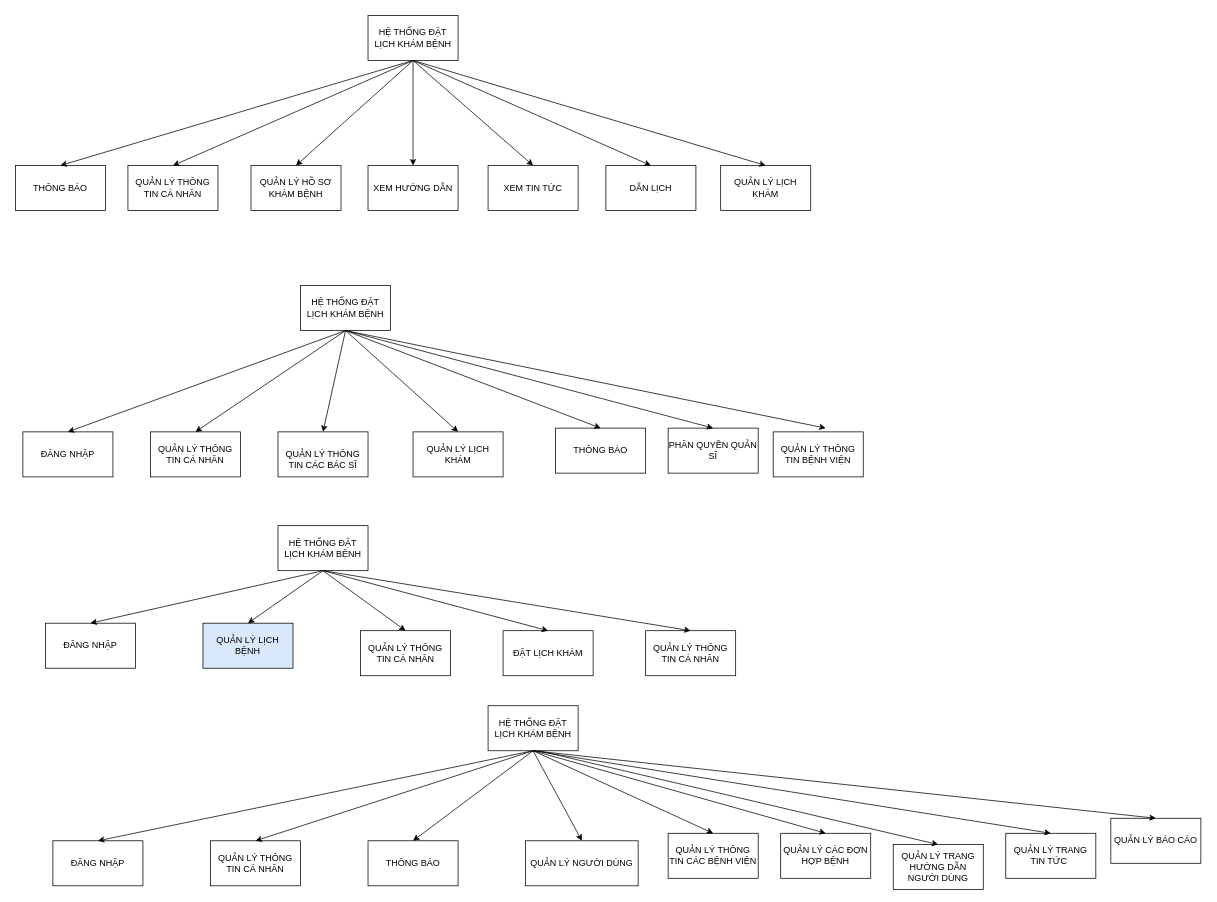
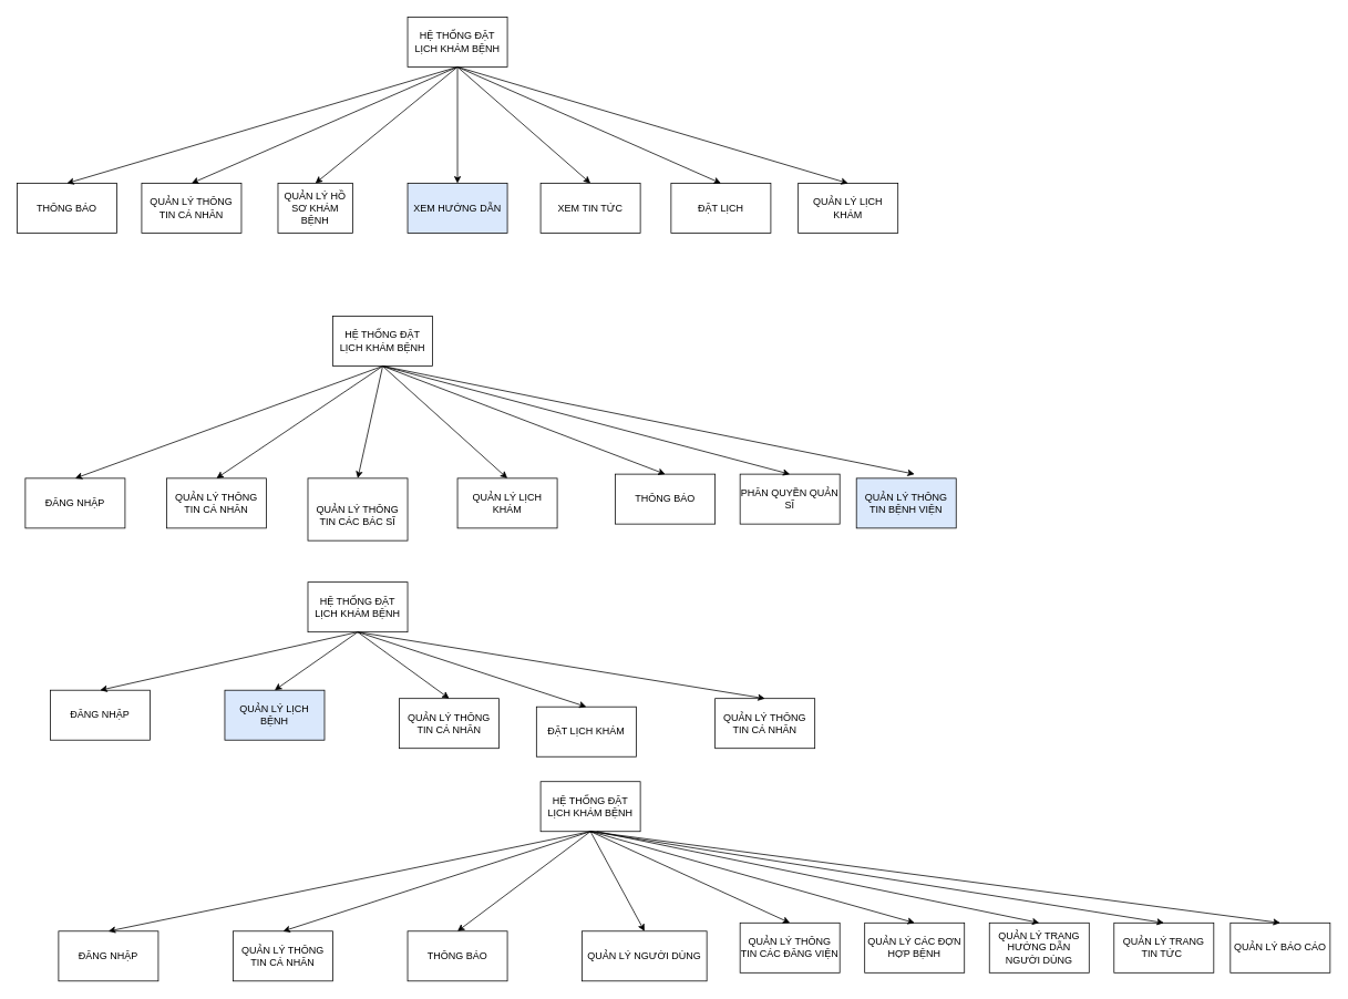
  <mxCell id="0" />
  <mxCell id="1" parent="0" />
  <mxCell id="2" value="HỆ THỐNG ĐẶT LỊCH KHÁM BỆNH" style="rounded=0;whiteSpace=wrap;html=1;" vertex="1" parent="1"><mxGeometry x="490" y="20" width="120" height="60" as="geometry" /></mxCell>
  <mxCell id="3" value="QUẢN LÝ THÔNG TIN CÁ NHÂN" style="rounded=0;whiteSpace=wrap;html=1;" vertex="1" parent="1"><mxGeometry x="170" y="220" width="120" height="60" as="geometry" /></mxCell>
- <mxCell id="4" value="QUẢN LÝ HỒ SƠ KHÁM BỆNH" style="rounded=0;whiteSpace=wrap;html=1;" vertex="1" parent="1"><mxGeometry x="334" y="220" width="120" height="60" as="geometry" /></mxCell>
+ <mxCell id="4" value="QUẢN LÝ HỒ SƠ KHÁM BỆNH" style="rounded=0;whiteSpace=wrap;html=1;" vertex="1" parent="1"><mxGeometry x="334" y="220" width="90" height="60" as="geometry" /></mxCell>
  <mxCell id="5" value="XEM TIN TỨC" style="rounded=0;whiteSpace=wrap;html=1;" vertex="1" parent="1"><mxGeometry x="650" y="220" width="120" height="60" as="geometry" /></mxCell>
- <mxCell id="6" value="XEM HƯỚNG DẪN" style="rounded=0;whiteSpace=wrap;html=1;" vertex="1" parent="1"><mxGeometry x="490" y="220" width="120" height="60" as="geometry" /></mxCell>
- <mxCell id="7" value="DẪN LỊCH" style="rounded=0;whiteSpace=wrap;html=1;" vertex="1" parent="1"><mxGeometry x="807" y="220" width="120" height="60" as="geometry" /></mxCell>
+ <mxCell id="6" value="XEM HƯỚNG DẪN" style="rounded=0;whiteSpace=wrap;html=1;fillColor=#dae8fc;" vertex="1" parent="1"><mxGeometry x="490" y="220" width="120" height="60" as="geometry" /></mxCell>
+ <mxCell id="7" value="ĐẶT LỊCH" style="rounded=0;whiteSpace=wrap;html=1;" vertex="1" parent="1"><mxGeometry x="807" y="220" width="120" height="60" as="geometry" /></mxCell>
  <mxCell id="8" value="QUẢN LÝ LỊCH KHÁM" style="rounded=0;whiteSpace=wrap;html=1;" vertex="1" parent="1"><mxGeometry x="960" y="220" width="120" height="60" as="geometry" /></mxCell>
  <mxCell id="9" value="" style="endArrow=classic;html=1;rounded=0;exitX=0.5;exitY=1;exitDx=0;exitDy=0;entryX=0.5;entryY=0;entryDx=0;entryDy=0;" edge="1" parent="1" source="2" target="3"><mxGeometry width="50" height="50" relative="1" as="geometry"><mxPoint x="344" y="140" as="sourcePoint" /><mxPoint x="90" y="230" as="targetPoint" /></mxGeometry></mxCell>
  <mxCell id="10" value="" style="endArrow=classic;html=1;rounded=0;entryX=0.5;entryY=0;entryDx=0;entryDy=0;exitX=0.5;exitY=1;exitDx=0;exitDy=0;" edge="1" parent="1" source="2" target="4"><mxGeometry width="50" height="50" relative="1" as="geometry"><mxPoint x="480" y="560" as="sourcePoint" /><mxPoint x="100" y="240" as="targetPoint" /></mxGeometry></mxCell>
  <mxCell id="11" value="" style="endArrow=classic;html=1;rounded=0;entryX=0.5;entryY=0;entryDx=0;entryDy=0;exitX=0.5;exitY=1;exitDx=0;exitDy=0;" edge="1" parent="1" source="2" target="7"><mxGeometry width="50" height="50" relative="1" as="geometry"><mxPoint x="330" y="130" as="sourcePoint" /><mxPoint x="120" y="260" as="targetPoint" /></mxGeometry></mxCell>
  <mxCell id="12" value="" style="endArrow=classic;html=1;rounded=0;entryX=0.5;entryY=0;entryDx=0;entryDy=0;exitX=0.5;exitY=1;exitDx=0;exitDy=0;" edge="1" parent="1" source="2" target="8"><mxGeometry width="50" height="50" relative="1" as="geometry"><mxPoint x="490" y="90" as="sourcePoint" /><mxPoint x="130" y="270" as="targetPoint" /></mxGeometry></mxCell>
  <mxCell id="13" value="" style="endArrow=classic;html=1;rounded=0;entryX=0.5;entryY=0;entryDx=0;entryDy=0;exitX=0.5;exitY=1;exitDx=0;exitDy=0;" edge="1" parent="1" source="2" target="6"><mxGeometry width="50" height="50" relative="1" as="geometry"><mxPoint x="450" y="90" as="sourcePoint" /><mxPoint x="500" y="200" as="targetPoint" /></mxGeometry></mxCell>
  <mxCell id="14" value="" style="endArrow=classic;html=1;rounded=0;entryX=0.5;entryY=0;entryDx=0;entryDy=0;exitX=0.5;exitY=1;exitDx=0;exitDy=0;" edge="1" parent="1" source="2" target="5"><mxGeometry width="50" height="50" relative="1" as="geometry"><mxPoint x="450" y="90" as="sourcePoint" /><mxPoint x="500" y="200" as="targetPoint" /></mxGeometry></mxCell>
  <mxCell id="15" value="THÔNG BÁO" style="rounded=0;whiteSpace=wrap;html=1;" vertex="1" parent="1"><mxGeometry x="20" y="220" width="120" height="60" as="geometry" /></mxCell>
  <mxCell id="16" value="" style="endArrow=classic;html=1;rounded=0;exitX=0.5;exitY=1;exitDx=0;exitDy=0;entryX=0.5;entryY=0;entryDx=0;entryDy=0;" edge="1" parent="1" source="2" target="15"><mxGeometry width="50" height="50" relative="1" as="geometry"><mxPoint x="450" y="250" as="sourcePoint" /><mxPoint x="500" y="200" as="targetPoint" /></mxGeometry></mxCell>
  <mxCell id="17" value="HỆ THỐNG ĐẶT LỊCH KHÁM BỆNH" style="rounded=0;whiteSpace=wrap;html=1;" vertex="1" parent="1"><mxGeometry x="400" y="380" width="120" height="60" as="geometry" /></mxCell>
  <mxCell id="18" value="ĐĂNG NHẬP" style="rounded=0;whiteSpace=wrap;html=1;" vertex="1" parent="1"><mxGeometry x="30" y="575" width="120" height="60" as="geometry" /></mxCell>
  <mxCell id="19" value="QUẢN LÝ THÔNG TIN CÁ NHÂN" style="rounded=0;whiteSpace=wrap;html=1;" vertex="1" parent="1"><mxGeometry x="200" y="575" width="120" height="60" as="geometry" /></mxCell>
- <mxCell id="20" value="&lt;br&gt;&lt;span style=&quot;color: rgb(0, 0, 0); font-family: Helvetica; font-size: 12px; font-style: normal; font-variant-ligatures: normal; font-variant-caps: normal; font-weight: 400; letter-spacing: normal; orphans: 2; text-align: center; text-indent: 0px; text-transform: none; widows: 2; word-spacing: 0px; -webkit-text-stroke-width: 0px; background-color: rgb(251, 251, 251); text-decoration-thickness: initial; text-decoration-style: initial; text-decoration-color: initial; float: none; display: inline !important;&quot;&gt;QUẢN LÝ THÔNG TIN CÁC BÁC SĨ&lt;/span&gt;&lt;br&gt;" style="rounded=0;whiteSpace=wrap;html=1;" vertex="1" parent="1"><mxGeometry x="370" y="575" width="120" height="60" as="geometry" /></mxCell>
+ <mxCell id="20" value="&lt;br&gt;&lt;span style=&quot;color: rgb(0, 0, 0); font-family: Helvetica; font-size: 12px; font-style: normal; font-variant-ligatures: normal; font-variant-caps: normal; font-weight: 400; letter-spacing: normal; orphans: 2; text-align: center; text-indent: 0px; text-transform: none; widows: 2; word-spacing: 0px; -webkit-text-stroke-width: 0px; background-color: rgb(251, 251, 251); text-decoration-thickness: initial; text-decoration-style: initial; text-decoration-color: initial; float: none; display: inline !important;&quot;&gt;QUẢN LÝ THÔNG TIN CÁC BÁC SĨ&lt;/span&gt;&lt;br&gt;" style="rounded=0;whiteSpace=wrap;html=1;" vertex="1" parent="1"><mxGeometry x="370" y="575" width="120" height="75" as="geometry" /></mxCell>
  <mxCell id="21" value="QUẢN LÝ LỊCH KHÁM" style="rounded=0;whiteSpace=wrap;html=1;" vertex="1" parent="1"><mxGeometry x="550" y="575" width="120" height="60" as="geometry" /></mxCell>
  <mxCell id="22" value="THÔNG BÁO" style="rounded=0;whiteSpace=wrap;html=1;" vertex="1" parent="1"><mxGeometry x="740" y="570" width="120" height="60" as="geometry" /></mxCell>
- <mxCell id="23" value="QUẢN LÝ THÔNG TIN BỆNH VIỆN" style="rounded=0;whiteSpace=wrap;html=1;" vertex="1" parent="1"><mxGeometry x="1030" y="575" width="120" height="60" as="geometry" /></mxCell>
+ <mxCell id="23" value="QUẢN LÝ THÔNG TIN BỆNH VIỆN" style="rounded=0;whiteSpace=wrap;html=1;fillColor=#dae8fc;" vertex="1" parent="1"><mxGeometry x="1030" y="575" width="120" height="60" as="geometry" /></mxCell>
  <mxCell id="24" value="PHÂN QUYỀN QUẢN SĨ" style="rounded=0;whiteSpace=wrap;html=1;" vertex="1" parent="1"><mxGeometry x="890" y="570" width="120" height="60" as="geometry" /></mxCell>
  <mxCell id="25" value="" style="endArrow=classic;html=1;rounded=0;entryX=0.5;entryY=0;entryDx=0;entryDy=0;exitX=0.5;exitY=1;exitDx=0;exitDy=0;" edge="1" parent="1" source="17" target="18"><mxGeometry width="50" height="50" relative="1" as="geometry"><mxPoint x="470" y="480" as="sourcePoint" /><mxPoint x="500" y="440" as="targetPoint" /></mxGeometry></mxCell>
  <mxCell id="26" value="" style="endArrow=classic;html=1;rounded=0;entryX=0.5;entryY=0;entryDx=0;entryDy=0;exitX=0.5;exitY=1;exitDx=0;exitDy=0;" edge="1" parent="1" source="17" target="22"><mxGeometry width="50" height="50" relative="1" as="geometry"><mxPoint x="450" y="490" as="sourcePoint" /><mxPoint x="500" y="440" as="targetPoint" /></mxGeometry></mxCell>
  <mxCell id="27" value="" style="endArrow=classic;html=1;rounded=0;entryX=0.5;entryY=0;entryDx=0;entryDy=0;exitX=0.5;exitY=1;exitDx=0;exitDy=0;" edge="1" parent="1" source="17" target="21"><mxGeometry width="50" height="50" relative="1" as="geometry"><mxPoint x="470" y="470" as="sourcePoint" /><mxPoint x="500" y="440" as="targetPoint" /></mxGeometry></mxCell>
  <mxCell id="28" value="" style="endArrow=classic;html=1;rounded=0;entryX=0.5;entryY=0;entryDx=0;entryDy=0;exitX=0.5;exitY=1;exitDx=0;exitDy=0;" edge="1" parent="1" source="17" target="20"><mxGeometry width="50" height="50" relative="1" as="geometry"><mxPoint x="560" y="420" as="sourcePoint" /><mxPoint x="500" y="440" as="targetPoint" /></mxGeometry></mxCell>
  <mxCell id="29" value="" style="endArrow=classic;html=1;rounded=0;entryX=0.5;entryY=0;entryDx=0;entryDy=0;exitX=0.5;exitY=1;exitDx=0;exitDy=0;" edge="1" parent="1" source="17" target="19"><mxGeometry width="50" height="50" relative="1" as="geometry"><mxPoint x="470" y="470" as="sourcePoint" /><mxPoint x="500" y="440" as="targetPoint" /></mxGeometry></mxCell>
  <mxCell id="30" value="" style="endArrow=classic;html=1;rounded=0;entryX=0.5;entryY=0;entryDx=0;entryDy=0;exitX=0.5;exitY=1;exitDx=0;exitDy=0;" edge="1" parent="1" source="17" target="24"><mxGeometry width="50" height="50" relative="1" as="geometry"><mxPoint x="470" y="470" as="sourcePoint" /><mxPoint x="500" y="440" as="targetPoint" /></mxGeometry></mxCell>
  <mxCell id="31" value="" style="endArrow=classic;html=1;rounded=0;exitX=0.5;exitY=1;exitDx=0;exitDy=0;" edge="1" parent="1" source="17"><mxGeometry width="50" height="50" relative="1" as="geometry"><mxPoint x="560" y="420" as="sourcePoint" /><mxPoint x="1100" y="570" as="targetPoint" /></mxGeometry></mxCell>
  <mxCell id="32" value="HỆ THỐNG ĐẶT LỊCH KHÁM BỆNH" style="rounded=0;whiteSpace=wrap;html=1;" vertex="1" parent="1"><mxGeometry x="370" y="700" width="120" height="60" as="geometry" /></mxCell>
  <mxCell id="33" value="ĐĂNG NHẬP" style="rounded=0;whiteSpace=wrap;html=1;" vertex="1" parent="1"><mxGeometry x="60" y="830" width="120" height="60" as="geometry" /></mxCell>
  <mxCell id="34" value="" style="endArrow=classic;html=1;rounded=0;exitX=0.5;exitY=1;exitDx=0;exitDy=0;entryX=0.5;entryY=0;entryDx=0;entryDy=0;" edge="1" parent="1" source="32" target="33"><mxGeometry width="50" height="50" relative="1" as="geometry"><mxPoint x="560" y="760" as="sourcePoint" /><mxPoint x="610" y="710" as="targetPoint" /></mxGeometry></mxCell>
  <mxCell id="35" value="QUẢN LÝ LỊCH BỆNH" style="rounded=0;whiteSpace=wrap;html=1;fillColor=#dae8fc;" vertex="1" parent="1"><mxGeometry x="270" y="830" width="120" height="60" as="geometry" /></mxCell>
  <mxCell id="36" value="QUẢN LÝ THÔNG TIN CÁ NHÂN" style="rounded=0;whiteSpace=wrap;html=1;" vertex="1" parent="1"><mxGeometry x="480" y="840" width="120" height="60" as="geometry" /></mxCell>
  <mxCell id="37" value="" style="endArrow=classic;html=1;rounded=0;exitX=0.5;exitY=1;exitDx=0;exitDy=0;entryX=0.5;entryY=0;entryDx=0;entryDy=0;" edge="1" parent="1" source="32" target="35"><mxGeometry width="50" height="50" relative="1" as="geometry"><mxPoint x="560" y="840" as="sourcePoint" /><mxPoint x="610" y="790" as="targetPoint" /></mxGeometry></mxCell>
  <mxCell id="38" value="" style="endArrow=classic;html=1;rounded=0;entryX=0.5;entryY=0;entryDx=0;entryDy=0;" edge="1" parent="1" target="36"><mxGeometry width="50" height="50" relative="1" as="geometry"><mxPoint x="430" y="760" as="sourcePoint" /><mxPoint x="610" y="790" as="targetPoint" /></mxGeometry></mxCell>
- <mxCell id="39" value="ĐẶT LỊCH KHÁM" style="rounded=0;whiteSpace=wrap;html=1;" vertex="1" parent="1"><mxGeometry x="670" y="840" width="120" height="60" as="geometry" /></mxCell>
+ <mxCell id="39" value="ĐẶT LỊCH KHÁM" style="rounded=0;whiteSpace=wrap;html=1;" vertex="1" parent="1"><mxGeometry x="645" y="850" width="120" height="60" as="geometry" /></mxCell>
  <mxCell id="40" value="" style="endArrow=classic;html=1;rounded=0;exitX=0.5;exitY=1;exitDx=0;exitDy=0;entryX=0.5;entryY=0;entryDx=0;entryDy=0;" edge="1" parent="1" source="32" target="39"><mxGeometry width="50" height="50" relative="1" as="geometry"><mxPoint x="560" y="840" as="sourcePoint" /><mxPoint x="610" y="790" as="targetPoint" /></mxGeometry></mxCell>
  <mxCell id="41" value="QUẢN LÝ THÔNG TIN CÁ NHÂN" style="rounded=0;whiteSpace=wrap;html=1;" vertex="1" parent="1"><mxGeometry x="860" y="840" width="120" height="60" as="geometry" /></mxCell>
  <mxCell id="42" value="" style="endArrow=classic;html=1;rounded=0;exitX=0.5;exitY=1;exitDx=0;exitDy=0;entryX=0.5;entryY=0;entryDx=0;entryDy=0;" edge="1" parent="1" source="32" target="41"><mxGeometry width="50" height="50" relative="1" as="geometry"><mxPoint x="560" y="840" as="sourcePoint" /><mxPoint x="610" y="790" as="targetPoint" /></mxGeometry></mxCell>
  <mxCell id="43" value="HỆ THỐNG ĐẶT LỊCH KHÁM BỆNH" style="rounded=0;whiteSpace=wrap;html=1;" vertex="1" parent="1"><mxGeometry x="650" y="940" width="120" height="60" as="geometry" /></mxCell>
  <mxCell id="44" value="ĐĂNG NHẬP" style="rounded=0;whiteSpace=wrap;html=1;" vertex="1" parent="1"><mxGeometry x="70" y="1120" width="120" height="60" as="geometry" /></mxCell>
  <mxCell id="45" value="QUẢN LÝ THÔNG TIN CÁ NHÂN" style="rounded=0;whiteSpace=wrap;html=1;" vertex="1" parent="1"><mxGeometry x="280" y="1120" width="120" height="60" as="geometry" /></mxCell>
  <mxCell id="46" value="" style="endArrow=classic;html=1;rounded=0;exitX=0.5;exitY=1;exitDx=0;exitDy=0;entryX=0.5;entryY=0;entryDx=0;entryDy=0;" edge="1" parent="1" source="43" target="44"><mxGeometry width="50" height="50" relative="1" as="geometry"><mxPoint x="560" y="1080" as="sourcePoint" /><mxPoint x="610" y="1030" as="targetPoint" /></mxGeometry></mxCell>
  <mxCell id="47" value="THÔNG BÁO" style="rounded=0;whiteSpace=wrap;html=1;" vertex="1" parent="1"><mxGeometry x="490" y="1120" width="120" height="60" as="geometry" /></mxCell>
  <mxCell id="48" value="QUẢN LÝ NGƯỜI DÙNG" style="rounded=0;whiteSpace=wrap;html=1;" vertex="1" parent="1"><mxGeometry x="700" y="1120" width="150" height="60" as="geometry" /></mxCell>
- <mxCell id="49" value="QUẢN LÝ THÔNG TIN CÁC BỆNH VIỆN" style="rounded=0;whiteSpace=wrap;html=1;" vertex="1" parent="1"><mxGeometry x="890" y="1110" width="120" height="60" as="geometry" /></mxCell>
+ <mxCell id="49" value="QUẢN LÝ THÔNG TIN CÁC ĐĂNG VIỆN" style="rounded=0;whiteSpace=wrap;html=1;" vertex="1" parent="1"><mxGeometry x="890" y="1110" width="120" height="60" as="geometry" /></mxCell>
  <mxCell id="50" value="QUẢN LÝ TRANG TIN TỨC&lt;span style=&quot;white-space: pre;&quot;&gt;&#09;&lt;/span&gt;" style="rounded=0;whiteSpace=wrap;html=1;" vertex="1" parent="1"><mxGeometry x="1340" y="1110" width="120" height="60" as="geometry" /></mxCell>
- <mxCell id="51" value="QUẢN LÝ TRANG HƯỚNG DẪN NGƯỜI DÙNG" style="rounded=0;whiteSpace=wrap;html=1;" vertex="1" parent="1"><mxGeometry x="1190" y="1125" width="120" height="60" as="geometry" /></mxCell>
- <mxCell id="52" value="QUẢN LÝ BÁO CÁO" style="rounded=0;whiteSpace=wrap;html=1;" vertex="1" parent="1"><mxGeometry x="1480" y="1090" width="120" height="60" as="geometry" /></mxCell>
+ <mxCell id="51" value="QUẢN LÝ TRANG HƯỚNG DẪN NGƯỜI DÙNG" style="rounded=0;whiteSpace=wrap;html=1;" vertex="1" parent="1"><mxGeometry x="1190" y="1110" width="120" height="60" as="geometry" /></mxCell>
+ <mxCell id="52" value="QUẢN LÝ BÁO CÁO" style="rounded=0;whiteSpace=wrap;html=1;" vertex="1" parent="1"><mxGeometry x="1480" y="1110" width="120" height="60" as="geometry" /></mxCell>
  <mxCell id="53" value="QUẢN LÝ CÁC ĐỢN HỢP BỆNH" style="rounded=0;whiteSpace=wrap;html=1;" vertex="1" parent="1"><mxGeometry x="1040" y="1110" width="120" height="60" as="geometry" /></mxCell>
  <mxCell id="54" value="" style="endArrow=classic;html=1;rounded=0;entryX=0.5;entryY=0;entryDx=0;entryDy=0;exitX=0.563;exitY=1;exitDx=0;exitDy=0;exitPerimeter=0;" edge="1" parent="1" source="43" target="51"><mxGeometry width="50" height="50" relative="1" as="geometry"><mxPoint x="560" y="1080" as="sourcePoint" /><mxPoint x="610" y="1030" as="targetPoint" /></mxGeometry></mxCell>
  <mxCell id="55" value="" style="endArrow=classic;html=1;rounded=0;exitX=0.5;exitY=1;exitDx=0;exitDy=0;entryX=0.5;entryY=0;entryDx=0;entryDy=0;" edge="1" parent="1" source="43" target="48"><mxGeometry width="50" height="50" relative="1" as="geometry"><mxPoint x="560" y="1080" as="sourcePoint" /><mxPoint x="610" y="1030" as="targetPoint" /></mxGeometry></mxCell>
  <mxCell id="56" value="" style="endArrow=classic;html=1;rounded=0;exitX=0.5;exitY=1;exitDx=0;exitDy=0;entryX=0.5;entryY=0;entryDx=0;entryDy=0;" edge="1" parent="1" source="43" target="47"><mxGeometry width="50" height="50" relative="1" as="geometry"><mxPoint x="560" y="1080" as="sourcePoint" /><mxPoint x="610" y="1030" as="targetPoint" /></mxGeometry></mxCell>
  <mxCell id="57" value="" style="endArrow=classic;html=1;rounded=0;exitX=0.5;exitY=1;exitDx=0;exitDy=0;entryX=0.5;entryY=0;entryDx=0;entryDy=0;" edge="1" parent="1" source="43" target="45"><mxGeometry width="50" height="50" relative="1" as="geometry"><mxPoint x="560" y="1080" as="sourcePoint" /><mxPoint x="610" y="1030" as="targetPoint" /></mxGeometry></mxCell>
  <mxCell id="58" value="" style="endArrow=classic;html=1;rounded=0;exitX=0.5;exitY=1;exitDx=0;exitDy=0;entryX=0.5;entryY=0;entryDx=0;entryDy=0;" edge="1" parent="1" source="43" target="50"><mxGeometry width="50" height="50" relative="1" as="geometry"><mxPoint x="490" y="1080" as="sourcePoint" /><mxPoint x="540" y="1030" as="targetPoint" /></mxGeometry></mxCell>
  <mxCell id="59" value="" style="endArrow=classic;html=1;rounded=0;exitX=0.5;exitY=1;exitDx=0;exitDy=0;entryX=0.5;entryY=0;entryDx=0;entryDy=0;" edge="1" parent="1" source="43" target="53"><mxGeometry width="50" height="50" relative="1" as="geometry"><mxPoint x="490" y="1080" as="sourcePoint" /><mxPoint x="540" y="1030" as="targetPoint" /></mxGeometry></mxCell>
  <mxCell id="60" value="" style="endArrow=classic;html=1;rounded=0;entryX=0.5;entryY=0;entryDx=0;entryDy=0;exitX=0.5;exitY=1;exitDx=0;exitDy=0;" edge="1" parent="1" source="43" target="49"><mxGeometry width="50" height="50" relative="1" as="geometry"><mxPoint x="490" y="1080" as="sourcePoint" /><mxPoint x="540" y="1030" as="targetPoint" /></mxGeometry></mxCell>
  <mxCell id="61" value="" style="endArrow=classic;html=1;rounded=0;exitX=0.5;exitY=1;exitDx=0;exitDy=0;entryX=0.5;entryY=0;entryDx=0;entryDy=0;" edge="1" parent="1" source="43" target="52"><mxGeometry width="50" height="50" relative="1" as="geometry"><mxPoint x="490" y="1080" as="sourcePoint" /><mxPoint x="540" y="1030" as="targetPoint" /></mxGeometry></mxCell>
